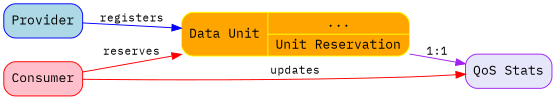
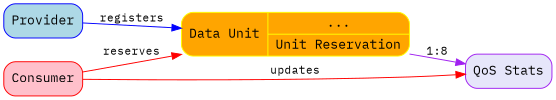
  digraph {
    fontname="IBM Plex Mono"
    rankdir=LR
    node [fontcolor=black fontname="IBM Plex Mono" fontsize=14 gradientangle=90 shape=rectangle style="rounded,filled"]
    edge [color=red fontname="IBM Plex Mono" fontsize=12]
    n1 [color=blue fillcolor=lightblue label=Provider]
    n2 [color=yellow fillcolor=orange label="{Data Unit|{...|Unit Reservation}}" shape=record]
    n3 [color=purple fillcolor=lavender label="QoS Stats"]
    n4 [color=red fillcolor=pink label=Consumer]
    n1 -> n2 [color=blue label=registers]
-   n2 -> n3 [color=purple label="1:1"]
+   n2 -> n3 [color=purple label="1:8"]
    n4 -> n2 [label=reserves]
    n4 -> n3 [label=updates style=solid]
  }
